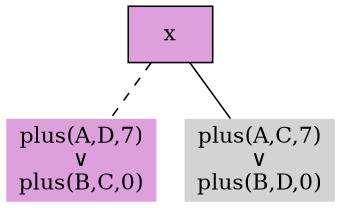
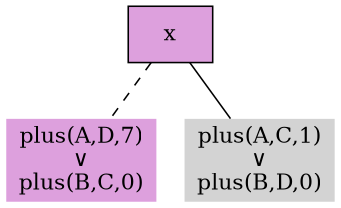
  graph {
    node [fillcolor=plum shape=plaintext style=filled]
    x [shape=box]
    n2 [label="plus(A,D,7)\n&#8744;\nplus(B,C,0)"]
-   n3 [fillcolor=lightgrey label="plus(A,C,7)\n&#8744;\nplus(B,D,0)"]
+   n3 [fillcolor=lightgrey label="plus(A,C,1)\n&#8744;\nplus(B,D,0)"]
    x -- n2 [style=dashed]
    x -- n3 [style=solid]
  }
